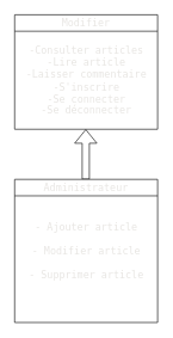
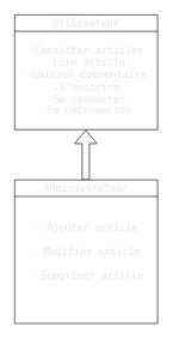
  <mxCell id="0" />
  <mxCell id="1" parent="0" />
- <mxCell id="2" value="&lt;span style=&quot;color: rgb(232, 230, 227); font-family: &amp;quot;Söhne Mono&amp;quot;, Monaco, &amp;quot;Andale Mono&amp;quot;, &amp;quot;Ubuntu Mono&amp;quot;, monospace; font-size: 14px; font-weight: 400; text-align: left;&quot;&gt;Modifier  &lt;/span&gt;" style="swimlane;whiteSpace=wrap;html=1;startSize=23;" vertex="1" parent="1"><mxGeometry x="20" y="20" width="200" height="160" as="geometry" /></mxCell>
+ <mxCell id="2" value="&lt;span style=&quot;color: rgb(232, 230, 227); font-family: &amp;quot;Söhne Mono&amp;quot;, Monaco, &amp;quot;Andale Mono&amp;quot;, &amp;quot;Ubuntu Mono&amp;quot;, monospace; font-size: 14px; font-weight: 400; text-align: left;&quot;&gt;Utilisateur  &lt;/span&gt;" style="swimlane;whiteSpace=wrap;html=1;startSize=23;" vertex="1" parent="1"><mxGeometry x="20" y="20" width="200" height="160" as="geometry" /></mxCell>
  <mxCell id="3" value="&lt;br&gt;&lt;span style=&quot;color: rgb(232, 230, 227); font-family: &amp;quot;Söhne Mono&amp;quot;, Monaco, &amp;quot;Andale Mono&amp;quot;, &amp;quot;Ubuntu Mono&amp;quot;, monospace; font-size: 14px; font-style: normal; font-variant-ligatures: normal; font-variant-caps: normal; font-weight: 400; letter-spacing: normal; orphans: 2; text-align: left; text-indent: 0px; text-transform: none; widows: 2; word-spacing: 0px; -webkit-text-stroke-width: 0px; text-decoration-thickness: initial; text-decoration-style: initial; text-decoration-color: initial; float: none; display: inline !important;&quot;&gt;-Consulter articles&lt;br&gt;-Lire &lt;/span&gt;&lt;span style=&quot;border: 0px solid rgb(57, 62, 64); box-sizing: border-box; --tw-border-spacing-x: 0; --tw-border-spacing-y: 0; --tw-translate-x: 0; --tw-translate-y: 0; --tw-rotate: 0; --tw-skew-x: 0; --tw-skew-y: 0; --tw-scale-x: 1; --tw-scale-y: 1; --tw-pan-x: ; --tw-pan-y: ; --tw-pinch-zoom: ; --tw-scroll-snap-strictness: proximity; --tw-gradient-from-position: ; --tw-gradient-via-position: ; --tw-gradient-to-position: ; --tw-ordinal: ; --tw-slashed-zero: ; --tw-numeric-figure: ; --tw-numeric-spacing: ; --tw-numeric-fraction: ; --tw-ring-inset: ; --tw-ring-offset-width: 0px; --tw-ring-offset-color: #fff; --tw-ring-color: rgba(69,89,164,0.5); --tw-ring-offset-shadow: 0 0 transparent; --tw-ring-shadow: 0 0 transparent; --tw-shadow: 0 0 transparent; --tw-shadow-colored: 0 0 transparent; --tw-blur: ; --tw-brightness: ; --tw-contrast: ; --tw-grayscale: ; --tw-hue-rotate: ; --tw-invert: ; --tw-saturate: ; --tw-sepia: ; --tw-drop-shadow: ; --tw-backdrop-blur: ; --tw-backdrop-brightness: ; --tw-backdrop-contrast: ; --tw-backdrop-grayscale: ; --tw-backdrop-hue-rotate: ; --tw-backdrop-invert: ; --tw-backdrop-opacity: ; --tw-backdrop-saturate: ; --tw-backdrop-sepia: ; --darkreader-bg--tw-ring-offset-width: 0px; --darkreader-bg--tw-ring-offset-color: #181a1b; --darkreader-bg--tw-ring-color: rgba(55, 71, 131, 0.5); --darkreader-bg--tw-ring-offset-shadow: 0 0 transparent; --darkreader-bg--tw-ring-shadow: 0 0 transparent; --darkreader-bg--tw-shadow: 0 0 transparent; --darkreader-bg--tw-shadow-colored: 0 0 transparent; color: rgb(232, 230, 227); font-family: &amp;quot;Söhne Mono&amp;quot;, Monaco, &amp;quot;Andale Mono&amp;quot;, &amp;quot;Ubuntu Mono&amp;quot;, monospace; font-size: 14px; font-style: normal; font-variant-ligatures: normal; font-variant-caps: normal; font-weight: 400; letter-spacing: normal; orphans: 2; text-align: left; text-indent: 0px; text-transform: none; widows: 2; word-spacing: 0px; -webkit-text-stroke-width: 0px; text-decoration-thickness: initial; text-decoration-style: initial; text-decoration-color: initial;&quot; class=&quot;hljs-selector-tag&quot;&gt;article&lt;/span&gt;&lt;span style=&quot;color: rgb(232, 230, 227); font-family: &amp;quot;Söhne Mono&amp;quot;, Monaco, &amp;quot;Andale Mono&amp;quot;, &amp;quot;Ubuntu Mono&amp;quot;, monospace; font-size: 14px; font-style: normal; font-variant-ligatures: normal; font-variant-caps: normal; font-weight: 400; letter-spacing: normal; orphans: 2; text-align: left; text-indent: 0px; text-transform: none; widows: 2; word-spacing: 0px; -webkit-text-stroke-width: 0px; text-decoration-thickness: initial; text-decoration-style: initial; text-decoration-color: initial; float: none; display: inline !important;&quot;&gt;&lt;br&gt;-Laisser commentaire&lt;br&gt;-S'inscrire&lt;br&gt;-Se connecter&lt;br&gt;-Se déconnecter &lt;/span&gt;" style="text;html=1;align=center;verticalAlign=middle;resizable=0;points=[];autosize=1;strokeColor=none;fillColor=none;" vertex="1" parent="2"><mxGeometry x="5" y="20" width="190" height="130" as="geometry" /></mxCell>
  <mxCell id="4" value="" style="shape=flexArrow;endArrow=classic;html=1;" edge="1" parent="1"><mxGeometry width="50" height="50" relative="1" as="geometry"><mxPoint x="119.5" y="250" as="sourcePoint" /><mxPoint x="119.5" y="180" as="targetPoint" /></mxGeometry></mxCell>
  <mxCell id="5" value="&lt;span style=&quot;font-family: &amp;quot;Söhne Mono&amp;quot;, Monaco, &amp;quot;Andale Mono&amp;quot;, &amp;quot;Ubuntu Mono&amp;quot;, monospace; font-size: 14px; font-weight: 400; text-align: left;&quot;&gt;&lt;font style=&quot;&quot; color=&quot;#e8e6e3&quot;&gt;Administrateur &lt;/font&gt;&lt;/span&gt;" style="swimlane;whiteSpace=wrap;html=1;" vertex="1" parent="1"><mxGeometry x="20" y="250" width="200" height="200" as="geometry" /></mxCell>
  <mxCell id="6" value="&lt;span style=&quot;color: rgb(232, 230, 227); font-family: &amp;quot;Söhne Mono&amp;quot;, Monaco, &amp;quot;Andale Mono&amp;quot;, &amp;quot;Ubuntu Mono&amp;quot;, monospace; font-size: 14px; text-align: left;&quot;&gt;- Ajouter &lt;/span&gt;&lt;span style=&quot;border: 0px solid rgb(57, 62, 64); box-sizing: border-box; --tw-border-spacing-x: 0; --tw-border-spacing-y: 0; --tw-translate-x: 0; --tw-translate-y: 0; --tw-rotate: 0; --tw-skew-x: 0; --tw-skew-y: 0; --tw-scale-x: 1; --tw-scale-y: 1; --tw-pan-x: ; --tw-pan-y: ; --tw-pinch-zoom: ; --tw-scroll-snap-strictness: proximity; --tw-gradient-from-position: ; --tw-gradient-via-position: ; --tw-gradient-to-position: ; --tw-ordinal: ; --tw-slashed-zero: ; --tw-numeric-figure: ; --tw-numeric-spacing: ; --tw-numeric-fraction: ; --tw-ring-inset: ; --tw-ring-offset-width: 0px; --tw-ring-offset-color: #fff; --tw-ring-color: rgba(69,89,164,0.5); --tw-ring-offset-shadow: 0 0 transparent; --tw-ring-shadow: 0 0 transparent; --tw-shadow: 0 0 transparent; --tw-shadow-colored: 0 0 transparent; --tw-blur: ; --tw-brightness: ; --tw-contrast: ; --tw-grayscale: ; --tw-hue-rotate: ; --tw-invert: ; --tw-saturate: ; --tw-sepia: ; --tw-drop-shadow: ; --tw-backdrop-blur: ; --tw-backdrop-brightness: ; --tw-backdrop-contrast: ; --tw-backdrop-grayscale: ; --tw-backdrop-hue-rotate: ; --tw-backdrop-invert: ; --tw-backdrop-opacity: ; --tw-backdrop-saturate: ; --tw-backdrop-sepia: ; --darkreader-bg--tw-ring-offset-width: 0px; --darkreader-bg--tw-ring-offset-color: #181a1b; --darkreader-bg--tw-ring-color: rgba(55, 71, 131, 0.5); --darkreader-bg--tw-ring-offset-shadow: 0 0 transparent; --darkreader-bg--tw-ring-shadow: 0 0 transparent; --darkreader-bg--tw-shadow: 0 0 transparent; --darkreader-bg--tw-shadow-colored: 0 0 transparent; color: rgb(232, 230, 227); font-family: &amp;quot;Söhne Mono&amp;quot;, Monaco, &amp;quot;Andale Mono&amp;quot;, &amp;quot;Ubuntu Mono&amp;quot;, monospace; font-size: 14px; text-align: left;&quot; class=&quot;hljs-selector-tag&quot;&gt;article&lt;br&gt;&lt;br&gt;&lt;/span&gt;&lt;span style=&quot;color: rgb(232, 230, 227); font-family: &amp;quot;Söhne Mono&amp;quot;, Monaco, &amp;quot;Andale Mono&amp;quot;, &amp;quot;Ubuntu Mono&amp;quot;, monospace; font-size: 14px; text-align: left;&quot;&gt;- Modifier &lt;/span&gt;&lt;span style=&quot;border: 0px solid rgb(57, 62, 64); box-sizing: border-box; --tw-border-spacing-x: 0; --tw-border-spacing-y: 0; --tw-translate-x: 0; --tw-translate-y: 0; --tw-rotate: 0; --tw-skew-x: 0; --tw-skew-y: 0; --tw-scale-x: 1; --tw-scale-y: 1; --tw-pan-x: ; --tw-pan-y: ; --tw-pinch-zoom: ; --tw-scroll-snap-strictness: proximity; --tw-gradient-from-position: ; --tw-gradient-via-position: ; --tw-gradient-to-position: ; --tw-ordinal: ; --tw-slashed-zero: ; --tw-numeric-figure: ; --tw-numeric-spacing: ; --tw-numeric-fraction: ; --tw-ring-inset: ; --tw-ring-offset-width: 0px; --tw-ring-offset-color: #fff; --tw-ring-color: rgba(69,89,164,0.5); --tw-ring-offset-shadow: 0 0 transparent; --tw-ring-shadow: 0 0 transparent; --tw-shadow: 0 0 transparent; --tw-shadow-colored: 0 0 transparent; --tw-blur: ; --tw-brightness: ; --tw-contrast: ; --tw-grayscale: ; --tw-hue-rotate: ; --tw-invert: ; --tw-saturate: ; --tw-sepia: ; --tw-drop-shadow: ; --tw-backdrop-blur: ; --tw-backdrop-brightness: ; --tw-backdrop-contrast: ; --tw-backdrop-grayscale: ; --tw-backdrop-hue-rotate: ; --tw-backdrop-invert: ; --tw-backdrop-opacity: ; --tw-backdrop-saturate: ; --tw-backdrop-sepia: ; --darkreader-bg--tw-ring-offset-width: 0px; --darkreader-bg--tw-ring-offset-color: #181a1b; --darkreader-bg--tw-ring-color: rgba(55, 71, 131, 0.5); --darkreader-bg--tw-ring-offset-shadow: 0 0 transparent; --darkreader-bg--tw-ring-shadow: 0 0 transparent; --darkreader-bg--tw-shadow: 0 0 transparent; --darkreader-bg--tw-shadow-colored: 0 0 transparent; color: rgb(232, 230, 227); font-family: &amp;quot;Söhne Mono&amp;quot;, Monaco, &amp;quot;Andale Mono&amp;quot;, &amp;quot;Ubuntu Mono&amp;quot;, monospace; font-size: 14px; text-align: left;&quot; class=&quot;hljs-selector-tag&quot;&gt;article&lt;br&gt;&lt;br&gt;&lt;/span&gt;&lt;span style=&quot;color: rgb(232, 230, 227); font-family: &amp;quot;Söhne Mono&amp;quot;, Monaco, &amp;quot;Andale Mono&amp;quot;, &amp;quot;Ubuntu Mono&amp;quot;, monospace; font-size: 14px; text-align: left;&quot;&gt;- Supprimer &lt;/span&gt;&lt;span style=&quot;border: 0px solid rgb(57, 62, 64); box-sizing: border-box; --tw-border-spacing-x: 0; --tw-border-spacing-y: 0; --tw-translate-x: 0; --tw-translate-y: 0; --tw-rotate: 0; --tw-skew-x: 0; --tw-skew-y: 0; --tw-scale-x: 1; --tw-scale-y: 1; --tw-pan-x: ; --tw-pan-y: ; --tw-pinch-zoom: ; --tw-scroll-snap-strictness: proximity; --tw-gradient-from-position: ; --tw-gradient-via-position: ; --tw-gradient-to-position: ; --tw-ordinal: ; --tw-slashed-zero: ; --tw-numeric-figure: ; --tw-numeric-spacing: ; --tw-numeric-fraction: ; --tw-ring-inset: ; --tw-ring-offset-width: 0px; --tw-ring-offset-color: #fff; --tw-ring-color: rgba(69,89,164,0.5); --tw-ring-offset-shadow: 0 0 transparent; --tw-ring-shadow: 0 0 transparent; --tw-shadow: 0 0 transparent; --tw-shadow-colored: 0 0 transparent; --tw-blur: ; --tw-brightness: ; --tw-contrast: ; --tw-grayscale: ; --tw-hue-rotate: ; --tw-invert: ; --tw-saturate: ; --tw-sepia: ; --tw-drop-shadow: ; --tw-backdrop-blur: ; --tw-backdrop-brightness: ; --tw-backdrop-contrast: ; --tw-backdrop-grayscale: ; --tw-backdrop-hue-rotate: ; --tw-backdrop-invert: ; --tw-backdrop-opacity: ; --tw-backdrop-saturate: ; --tw-backdrop-sepia: ; --darkreader-bg--tw-ring-offset-width: 0px; --darkreader-bg--tw-ring-offset-color: #181a1b; --darkreader-bg--tw-ring-color: rgba(55, 71, 131, 0.5); --darkreader-bg--tw-ring-offset-shadow: 0 0 transparent; --darkreader-bg--tw-ring-shadow: 0 0 transparent; --darkreader-bg--tw-shadow: 0 0 transparent; --darkreader-bg--tw-shadow-colored: 0 0 transparent; color: rgb(232, 230, 227); font-family: &amp;quot;Söhne Mono&amp;quot;, Monaco, &amp;quot;Andale Mono&amp;quot;, &amp;quot;Ubuntu Mono&amp;quot;, monospace; font-size: 14px; text-align: left;&quot; class=&quot;hljs-selector-tag&quot;&gt;article&lt;/span&gt;" style="text;html=1;align=center;verticalAlign=middle;resizable=0;points=[];autosize=1;strokeColor=none;fillColor=none;" vertex="1" parent="5"><mxGeometry x="10" y="50" width="180" height="100" as="geometry" /></mxCell>
